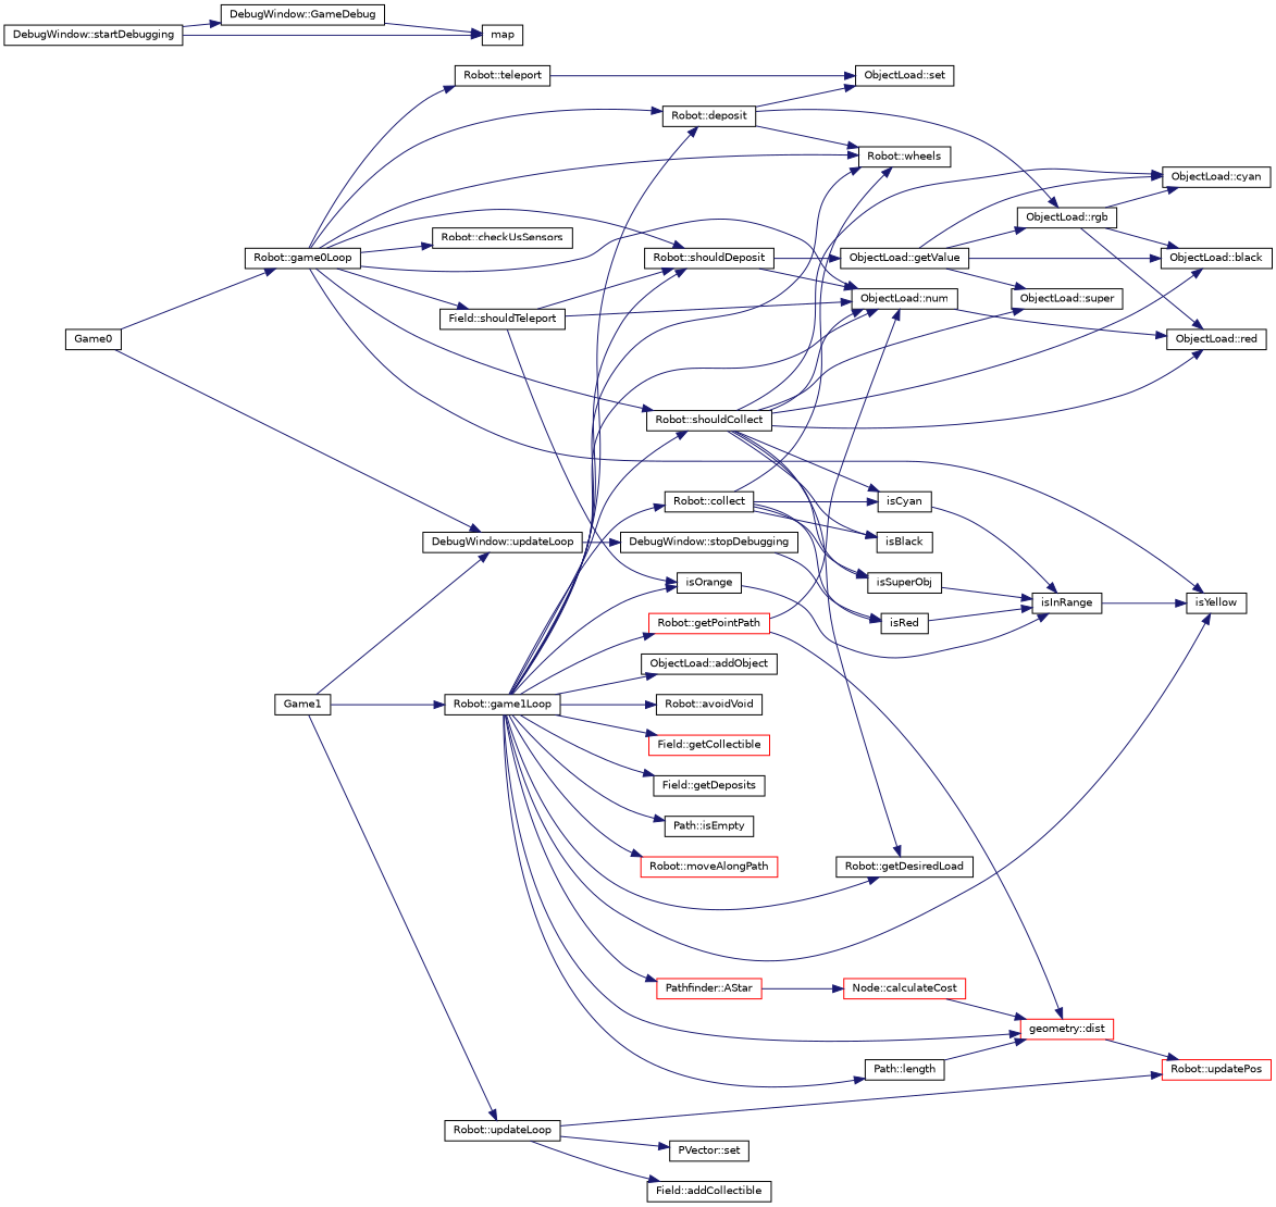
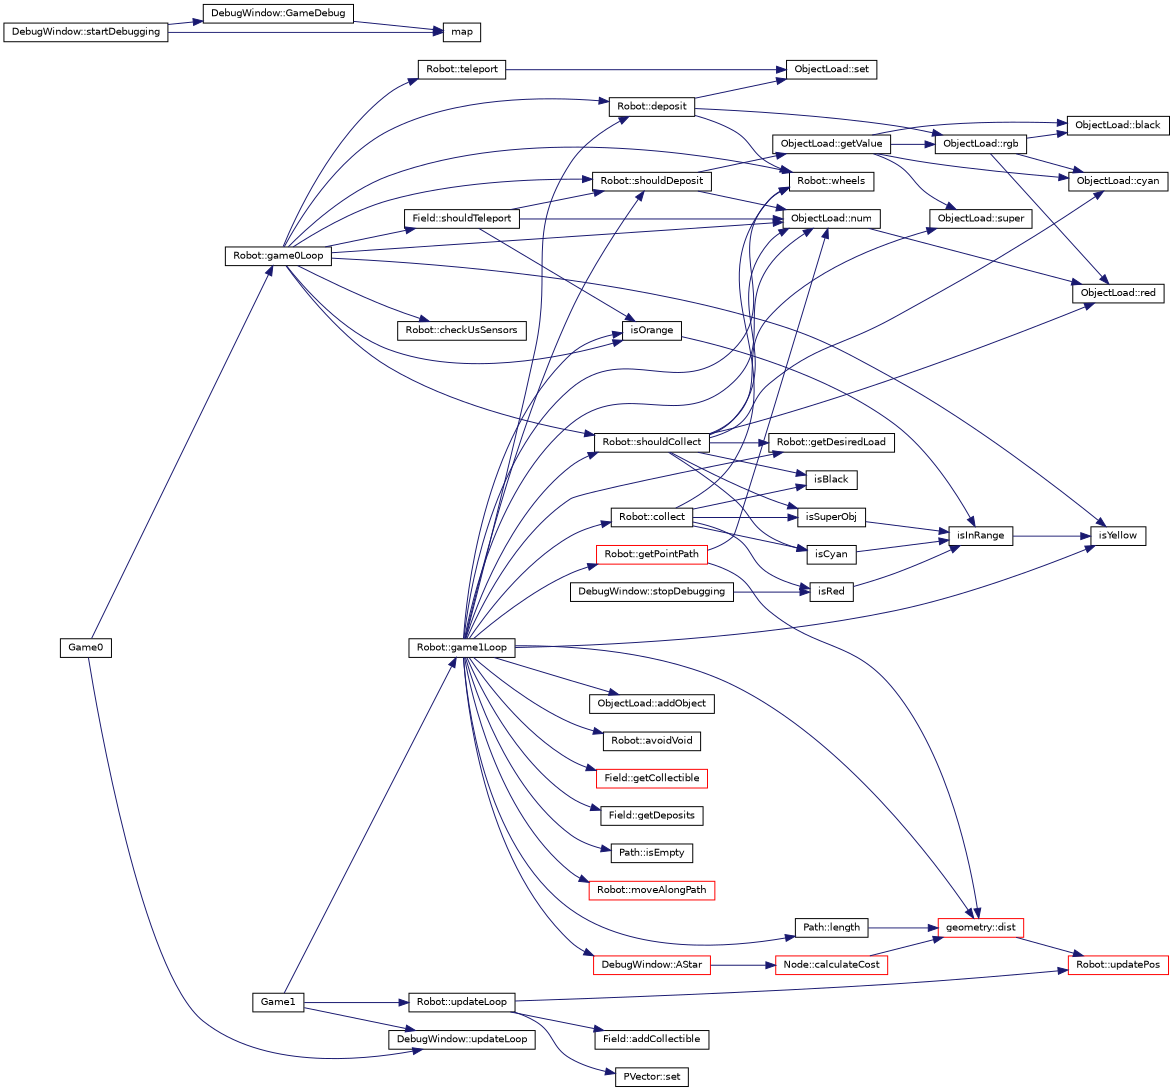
  digraph {
    rankdir=LR
    node [color=black fillcolor=white fontname=Helvetica fontsize=10 shape=record style=filled]
    edge [color=midnightblue fontname=Helvetica fontsize=10 labelfontname=Helvetica labelfontsize=10 style=solid]
    n1 [height=0.2 label=Game0 width=0.4]
    n2 [height=0.2 label="Robot::game0Loop" width=0.4]
    n3 [height=0.2 label="DebugWindow::updateLoop" width=0.4]
    n4 [height=0.2 label=Game1 width=0.4]
    n5 [height=0.2 label="Robot::game1Loop" width=0.4]
    n6 [height=0.2 label="Robot::updateLoop" width=0.4]
    n7 [height=0.2 label="DebugWindow::startDebugging" width=0.4]
    n8 [height=0.2 label="DebugWindow::GameDebug" width=0.4]
    n9 [height=0.2 label=map width=0.4]
    n10 [height=0.2 label="Robot::checkUsSensors" width=0.4]
    n11 [height=0.2 label="Robot::deposit" width=0.4]
    n12 [height=0.2 label="Robot::wheels" width=0.4]
    n13 [height=0.2 label=isOrange width=0.4]
    n14 [height=0.2 label=isYellow width=0.4]
    n15 [height=0.2 label="ObjectLoad::num" width=0.4]
    n16 [height=0.2 label="Robot::shouldCollect" width=0.4]
    n17 [height=0.2 label="Robot::shouldDeposit" width=0.4]
    n18 [height=0.2 label="Field::shouldTeleport" width=0.4]
    n19 [height=0.2 label="Robot::teleport" width=0.4]
    n20 [height=0.2 label="DebugWindow::stopDebugging" width=0.4]
    n21 [height=0.2 label="ObjectLoad::set" width=0.4]
    n22 [height=0.2 label="ObjectLoad::rgb" width=0.4]
    n23 [height=0.2 label=isInRange width=0.4]
    n24 [height=0.2 label="ObjectLoad::red" width=0.4]
    n25 [height=0.2 label="ObjectLoad::black" width=0.4]
    n26 [height=0.2 label="ObjectLoad::cyan" width=0.4]
    n27 [height=0.2 label="Robot::getDesiredLoad" width=0.4]
    n28 [height=0.2 label=isBlack width=0.4]
    n29 [height=0.2 label=isCyan width=0.4]
    n30 [height=0.2 label=isSuperObj width=0.4]
    n31 [height=0.2 label="ObjectLoad::super" width=0.4]
    n32 [height=0.2 label="ObjectLoad::getValue" width=0.4]
    n33 [height=0.2 label=isRed width=0.4]
    n34 [height=0.2 label="ObjectLoad::addObject" width=0.4]
-   n35 [color=red height=0.2 label="Pathfinder::AStar" width=0.4]
+   n35 [color=red height=0.2 label="DebugWindow::AStar" width=0.4]
    n36 [color=red height=0.2 label="geometry::dist" width=0.4]
    n37 [height=0.2 label="Robot::avoidVoid" width=0.4]
    n38 [height=0.2 label="Robot::collect" width=0.4]
    n39 [color=red height=0.2 label="Field::getCollectible" width=0.4]
    n40 [height=0.2 label="Field::getDeposits" width=0.4]
    n41 [color=red height=0.2 label="Robot::getPointPath" width=0.4]
    n42 [height=0.2 label="Path::isEmpty" width=0.4]
    n43 [height=0.2 label="Path::length" width=0.4]
    n44 [color=red height=0.2 label="Robot::moveAlongPath" width=0.4]
    n45 [height=0.2 label="Field::addCollectible" width=0.4]
    n46 [height=0.2 label="PVector::set" width=0.4]
    n47 [color=red height=0.2 label="Robot::updatePos" width=0.4]
    n48 [color=red height=0.2 label="Node::calculateCost" width=0.4]
    n1 -> n2
    n1 -> n3
    n2 -> n10
    n2 -> n11
    n2 -> n12
+   n2 -> n13
    n2 -> n14
    n2 -> n15
    n2 -> n16
    n2 -> n17
    n2 -> n18
    n2 -> n19
-   n3 -> n20
    n4 -> n3
    n4 -> n5
    n4 -> n6
    n5 -> n11
    n5 -> n12
    n5 -> n13
    n5 -> n14
    n5 -> n15
    n5 -> n16
    n5 -> n17
    n5 -> n27
    n5 -> n34
    n5 -> n35
    n5 -> n36
    n5 -> n37
    n5 -> n38
    n5 -> n39
    n5 -> n40
    n5 -> n41
    n5 -> n42
    n5 -> n43
    n5 -> n44
    n6 -> n45
    n6 -> n46
    n6 -> n47
    n7 -> n8
    n7 -> n9
    n8 -> n9
    n11 -> n12
    n11 -> n21
    n11 -> n22
    n13 -> n23
    n15 -> n24
    n16 -> n15
    n16 -> n24
-   n16 -> n25
    n16 -> n26
    n16 -> n27
    n16 -> n28
    n16 -> n29
    n16 -> n30
    n16 -> n31
    n17 -> n15
    n17 -> n32
    n18 -> n13
    n18 -> n15
    n18 -> n17
    n19 -> n21
    n20 -> n33
    n22 -> n24
    n22 -> n25
    n22 -> n26
    n23 -> n14
    n29 -> n23
    n30 -> n23
    n32 -> n22
    n32 -> n25
    n32 -> n26
    n32 -> n31
    n33 -> n23
    n35 -> n48
    n36 -> n47
    n38 -> n12
    n38 -> n28
    n38 -> n29
    n38 -> n30
    n38 -> n33
    n41 -> n15
    n41 -> n36
    n43 -> n36
    n48 -> n36
  }
